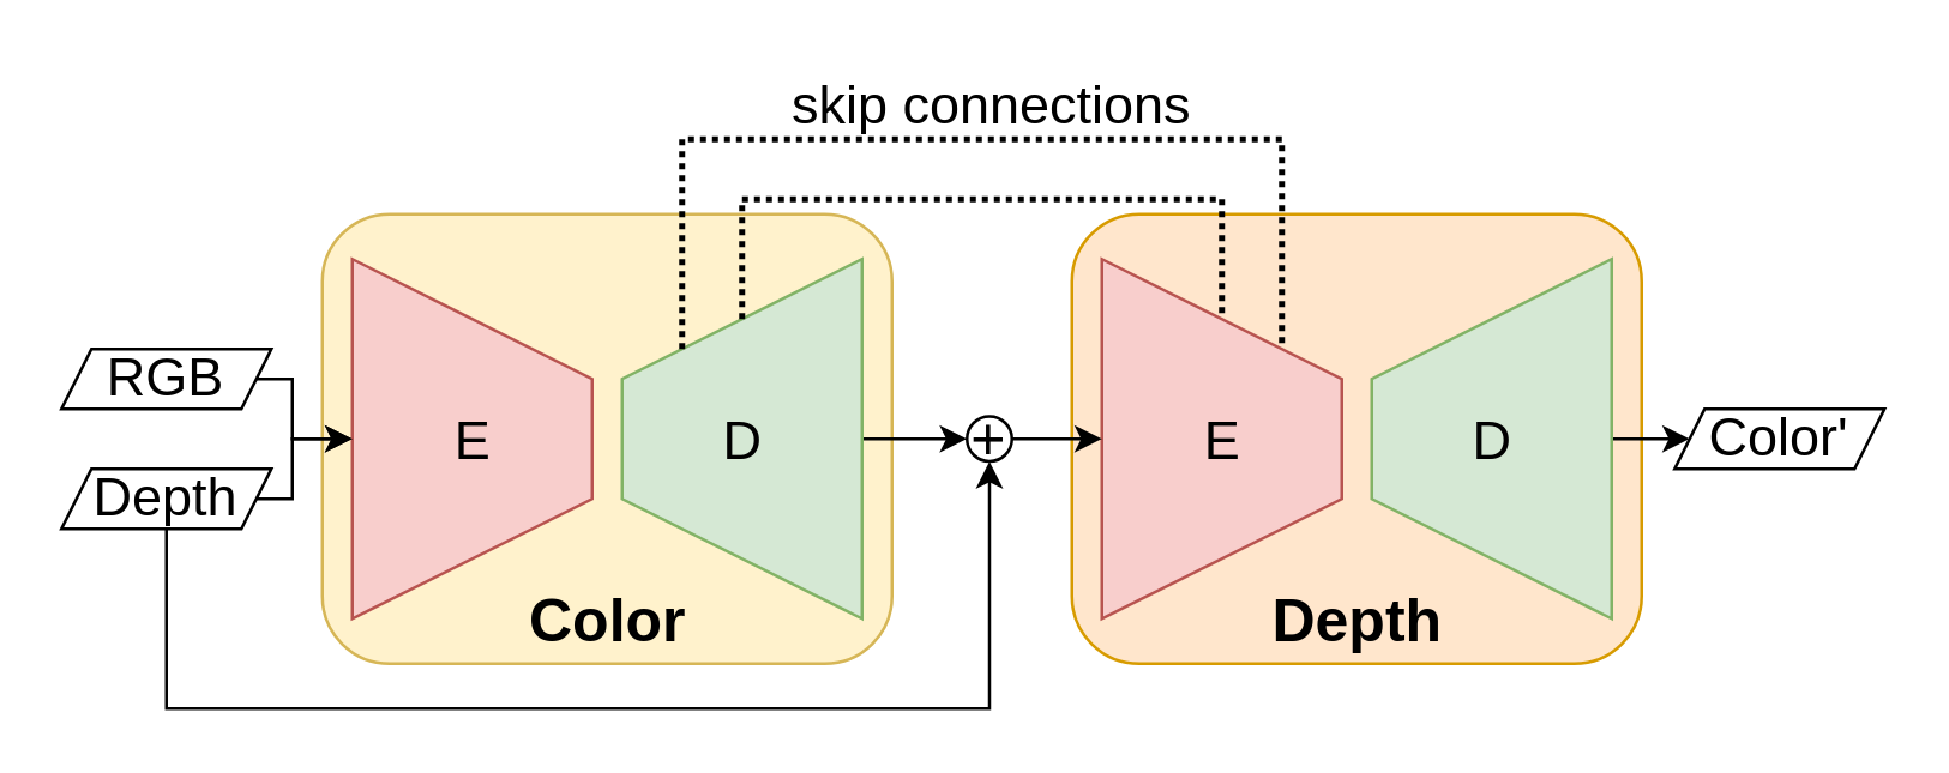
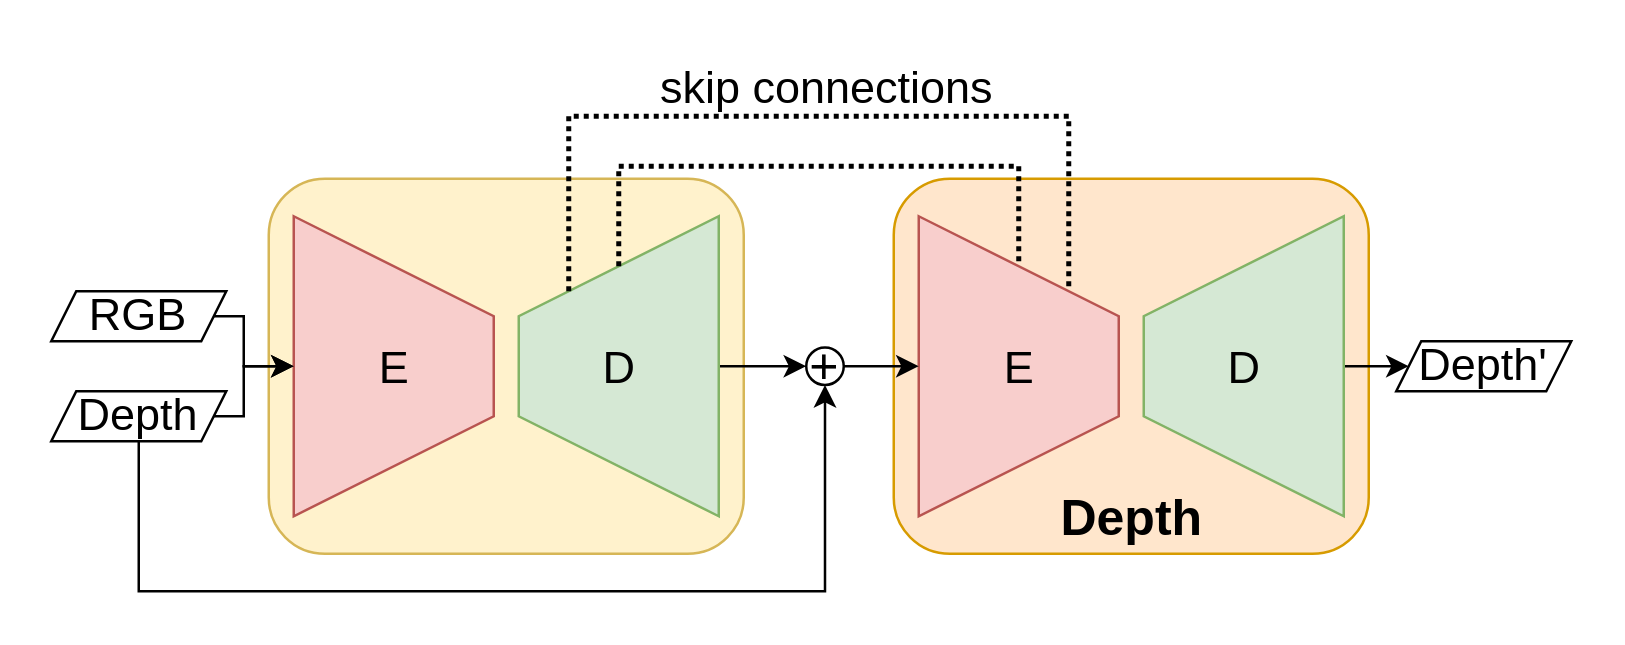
  <mxCell id="0" />
  <mxCell id="1" parent="0" />
  <mxCell id="2" value="" style="rounded=1;whiteSpace=wrap;html=1;fillColor=#ffe6cc;strokeColor=#d79b00;" vertex="1" parent="1"><mxGeometry x="357" y="71" width="190" height="150" as="geometry" /></mxCell>
  <mxCell id="3" value="" style="rounded=1;whiteSpace=wrap;html=1;fillColor=#fff2cc;strokeColor=#d6b656;" vertex="1" parent="1"><mxGeometry x="107" y="71" width="190" height="150" as="geometry" /></mxCell>
  <mxCell id="4" value="" style="shape=trapezoid;perimeter=trapezoidPerimeter;whiteSpace=wrap;html=1;fixedSize=1;rotation=90;size=40;fillColor=#f8cecc;strokeColor=#b85450;" vertex="1" parent="1"><mxGeometry x="97" y="106" width="120" height="80" as="geometry" /></mxCell>
  <mxCell id="5" value="" style="shape=trapezoid;perimeter=trapezoidPerimeter;whiteSpace=wrap;html=1;fixedSize=1;rotation=90;size=40;fillColor=#f8cecc;strokeColor=#b85450;" vertex="1" parent="1"><mxGeometry x="347" y="106" width="120" height="80" as="geometry" /></mxCell>
  <mxCell id="6" style="edgeStyle=orthogonalEdgeStyle;rounded=0;orthogonalLoop=1;jettySize=auto;html=1;entryX=0;entryY=0.5;entryDx=0;entryDy=0;fontSize=20;endArrow=classic;endFill=1;" edge="1" parent="1" source="7" target="26"><mxGeometry relative="1" as="geometry" /></mxCell>
  <mxCell id="7" value="" style="shape=trapezoid;perimeter=trapezoidPerimeter;whiteSpace=wrap;html=1;fixedSize=1;rotation=-90;size=40;fillColor=#d5e8d4;strokeColor=#82b366;" vertex="1" parent="1"><mxGeometry x="187" y="106" width="120" height="80" as="geometry" /></mxCell>
  <mxCell id="8" style="edgeStyle=orthogonalEdgeStyle;rounded=0;orthogonalLoop=1;jettySize=auto;html=1;fontSize=20;endArrow=classic;endFill=1;" edge="1" parent="1" source="9" target="24"><mxGeometry relative="1" as="geometry" /></mxCell>
  <mxCell id="9" value="" style="shape=trapezoid;perimeter=trapezoidPerimeter;whiteSpace=wrap;html=1;fixedSize=1;rotation=-90;size=40;fillColor=#d5e8d4;strokeColor=#82b366;" vertex="1" parent="1"><mxGeometry x="437" y="106" width="120" height="80" as="geometry" /></mxCell>
  <mxCell id="10" style="edgeStyle=orthogonalEdgeStyle;rounded=0;orthogonalLoop=1;jettySize=auto;html=1;entryX=0.5;entryY=1;entryDx=0;entryDy=0;" edge="1" parent="1" source="11" target="4"><mxGeometry relative="1" as="geometry"><Array as="points"><mxPoint x="97" y="126" /><mxPoint x="97" y="146" /></Array></mxGeometry></mxCell>
  <mxCell id="11" value="&lt;font style=&quot;font-size: 18px;&quot;&gt;RGB&lt;/font&gt;" style="shape=parallelogram;perimeter=parallelogramPerimeter;whiteSpace=wrap;html=1;fixedSize=1;size=10.0;" vertex="1" parent="1"><mxGeometry x="20" y="116" width="70" height="20" as="geometry" /></mxCell>
  <mxCell id="12" style="edgeStyle=orthogonalEdgeStyle;rounded=0;orthogonalLoop=1;jettySize=auto;html=1;entryX=0.5;entryY=1;entryDx=0;entryDy=0;" edge="1" parent="1" source="14" target="4"><mxGeometry relative="1" as="geometry"><Array as="points"><mxPoint x="97" y="166" /><mxPoint x="97" y="146" /></Array></mxGeometry></mxCell>
  <mxCell id="13" style="edgeStyle=orthogonalEdgeStyle;rounded=0;orthogonalLoop=1;jettySize=auto;html=1;entryX=0.5;entryY=1;entryDx=0;entryDy=0;fontSize=20;endArrow=classic;endFill=1;" edge="1" parent="1" source="14" target="26"><mxGeometry relative="1" as="geometry"><Array as="points"><mxPoint x="55" y="236" /><mxPoint x="329" y="236" /></Array></mxGeometry></mxCell>
  <mxCell id="14" value="&lt;font style=&quot;font-size: 18px;&quot;&gt;Depth&lt;/font&gt;" style="shape=parallelogram;perimeter=parallelogramPerimeter;whiteSpace=wrap;html=1;fixedSize=1;size=10.0;" vertex="1" parent="1"><mxGeometry x="20" y="156" width="70" height="20" as="geometry" /></mxCell>
- <mxCell id="15" value="&lt;b&gt;&lt;font style=&quot;font-size: 20px;&quot;&gt;Color&lt;/font&gt;&lt;/b&gt;" style="text;html=1;align=center;verticalAlign=middle;resizable=0;points=[];autosize=1;strokeColor=none;fillColor=none;" vertex="1" parent="1"><mxGeometry x="167" y="196" width="70" height="20" as="geometry" /></mxCell>
  <mxCell id="16" value="&lt;b&gt;&lt;font style=&quot;font-size: 20px;&quot;&gt;Depth&lt;/font&gt;&lt;/b&gt;" style="text;html=1;align=center;verticalAlign=middle;resizable=0;points=[];autosize=1;strokeColor=none;fillColor=none;" vertex="1" parent="1"><mxGeometry x="417" y="196" width="70" height="20" as="geometry" /></mxCell>
  <mxCell id="17" value="&lt;font style=&quot;font-size: 18px;&quot;&gt;E&lt;/font&gt;" style="text;html=1;align=center;verticalAlign=middle;resizable=0;points=[];autosize=1;strokeColor=none;fillColor=none;fontSize=20;" vertex="1" parent="1"><mxGeometry x="142" y="131" width="30" height="30" as="geometry" /></mxCell>
  <mxCell id="18" value="&lt;font style=&quot;font-size: 18px;&quot;&gt;D&lt;/font&gt;" style="text;html=1;align=center;verticalAlign=middle;resizable=0;points=[];autosize=1;strokeColor=none;fillColor=none;fontSize=20;" vertex="1" parent="1"><mxGeometry x="232" y="131" width="30" height="30" as="geometry" /></mxCell>
  <mxCell id="19" value="&lt;font style=&quot;font-size: 18px;&quot;&gt;E&lt;/font&gt;" style="text;html=1;align=center;verticalAlign=middle;resizable=0;points=[];autosize=1;strokeColor=none;fillColor=none;fontSize=20;" vertex="1" parent="1"><mxGeometry x="392" y="131" width="30" height="30" as="geometry" /></mxCell>
  <mxCell id="20" value="&lt;font style=&quot;font-size: 18px;&quot;&gt;D&lt;/font&gt;" style="text;html=1;align=center;verticalAlign=middle;resizable=0;points=[];autosize=1;strokeColor=none;fillColor=none;fontSize=20;" vertex="1" parent="1"><mxGeometry x="482" y="131" width="30" height="30" as="geometry" /></mxCell>
  <mxCell id="21" value="" style="endArrow=none;dashed=1;html=1;dashPattern=1 1;strokeWidth=2;rounded=0;fontSize=18;exitX=1;exitY=0;exitDx=0;exitDy=0;" edge="1" parent="1" source="7"><mxGeometry width="50" height="50" relative="1" as="geometry"><mxPoint x="237" y="26" as="sourcePoint" /><mxPoint x="427" y="116" as="targetPoint" /><Array as="points"><mxPoint x="227" y="46" /><mxPoint x="427" y="46" /></Array></mxGeometry></mxCell>
  <mxCell id="22" value="" style="endArrow=none;dashed=1;html=1;dashPattern=1 1;strokeWidth=2;rounded=0;fontSize=18;exitX=1;exitY=0.5;exitDx=0;exitDy=0;entryX=0;entryY=0.5;entryDx=0;entryDy=0;" edge="1" parent="1" source="7" target="5"><mxGeometry width="50" height="50" relative="1" as="geometry"><mxPoint x="237" y="126" as="sourcePoint" /><mxPoint x="437" y="126" as="targetPoint" /><Array as="points"><mxPoint x="247" y="66" /><mxPoint x="407" y="66" /></Array></mxGeometry></mxCell>
  <mxCell id="23" value="skip connections" style="text;html=1;align=center;verticalAlign=middle;resizable=0;points=[];autosize=1;strokeColor=none;fillColor=none;fontSize=18;" vertex="1" parent="1"><mxGeometry x="255" y="20" width="150" height="30" as="geometry" /></mxCell>
- <mxCell id="24" value="&lt;font style=&quot;font-size: 18px;&quot;&gt;Color'&lt;/font&gt;" style="shape=parallelogram;perimeter=parallelogramPerimeter;whiteSpace=wrap;html=1;fixedSize=1;size=10.0;" vertex="1" parent="1"><mxGeometry x="558" y="136" width="70" height="20" as="geometry" /></mxCell>
+ <mxCell id="24" value="&lt;font style=&quot;font-size: 18px;&quot;&gt;Depth'&lt;/font&gt;" style="shape=parallelogram;perimeter=parallelogramPerimeter;whiteSpace=wrap;html=1;fixedSize=1;size=10.0;" vertex="1" parent="1"><mxGeometry x="558" y="136" width="70" height="20" as="geometry" /></mxCell>
  <mxCell id="25" style="edgeStyle=orthogonalEdgeStyle;rounded=0;orthogonalLoop=1;jettySize=auto;html=1;entryX=0.5;entryY=1;entryDx=0;entryDy=0;fontSize=20;endArrow=classic;endFill=1;" edge="1" parent="1" source="26" target="5"><mxGeometry relative="1" as="geometry" /></mxCell>
  <mxCell id="26" value="&lt;font style=&quot;font-size: 20px;&quot;&gt;+&lt;/font&gt;" style="ellipse;whiteSpace=wrap;html=1;aspect=fixed;fontSize=18;" vertex="1" parent="1"><mxGeometry x="322" y="138.5" width="15" height="15" as="geometry" /></mxCell>
